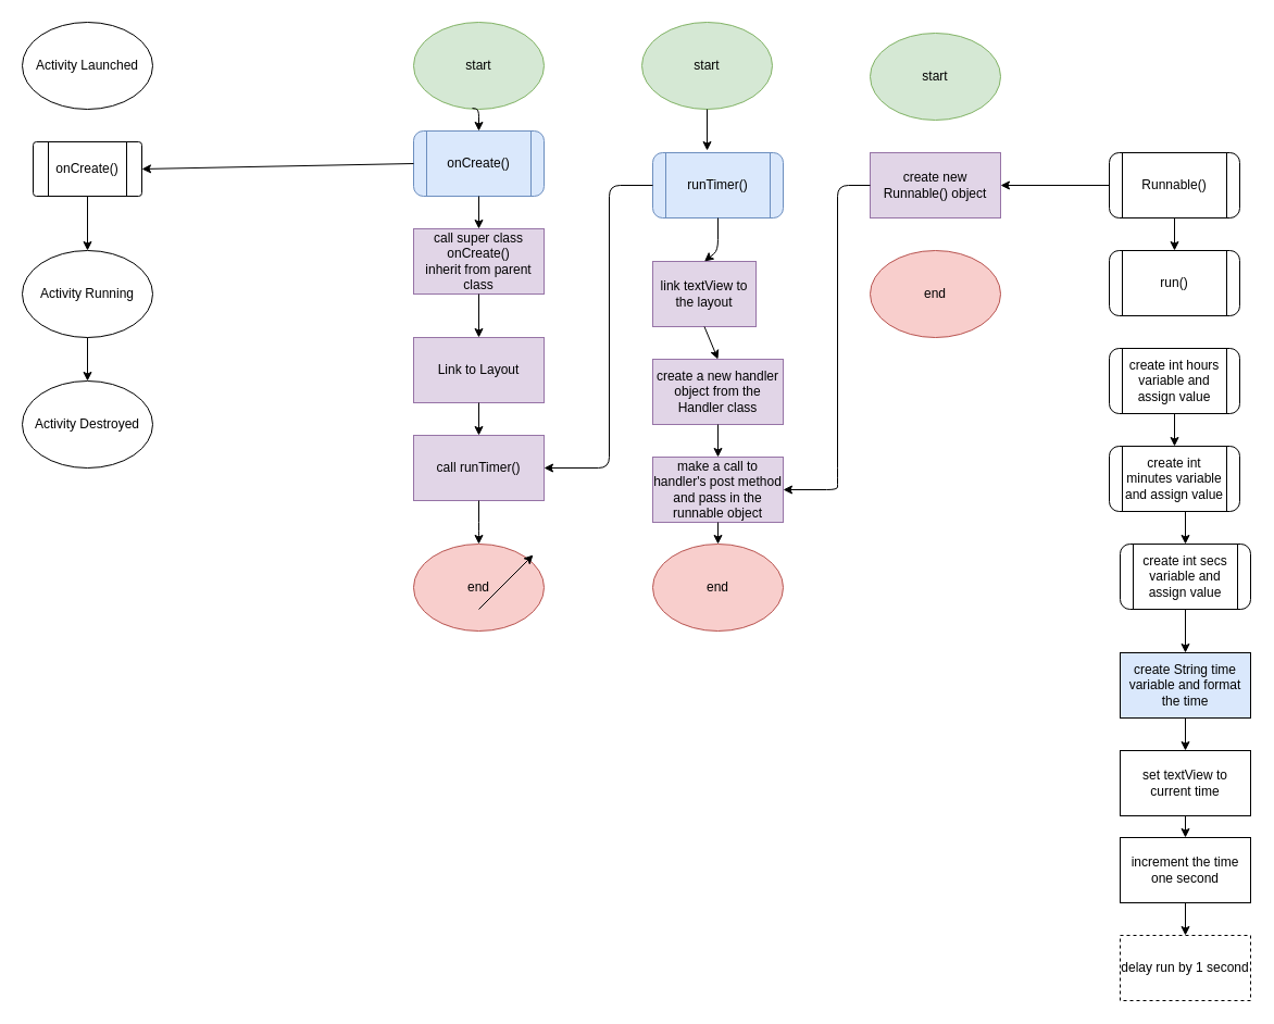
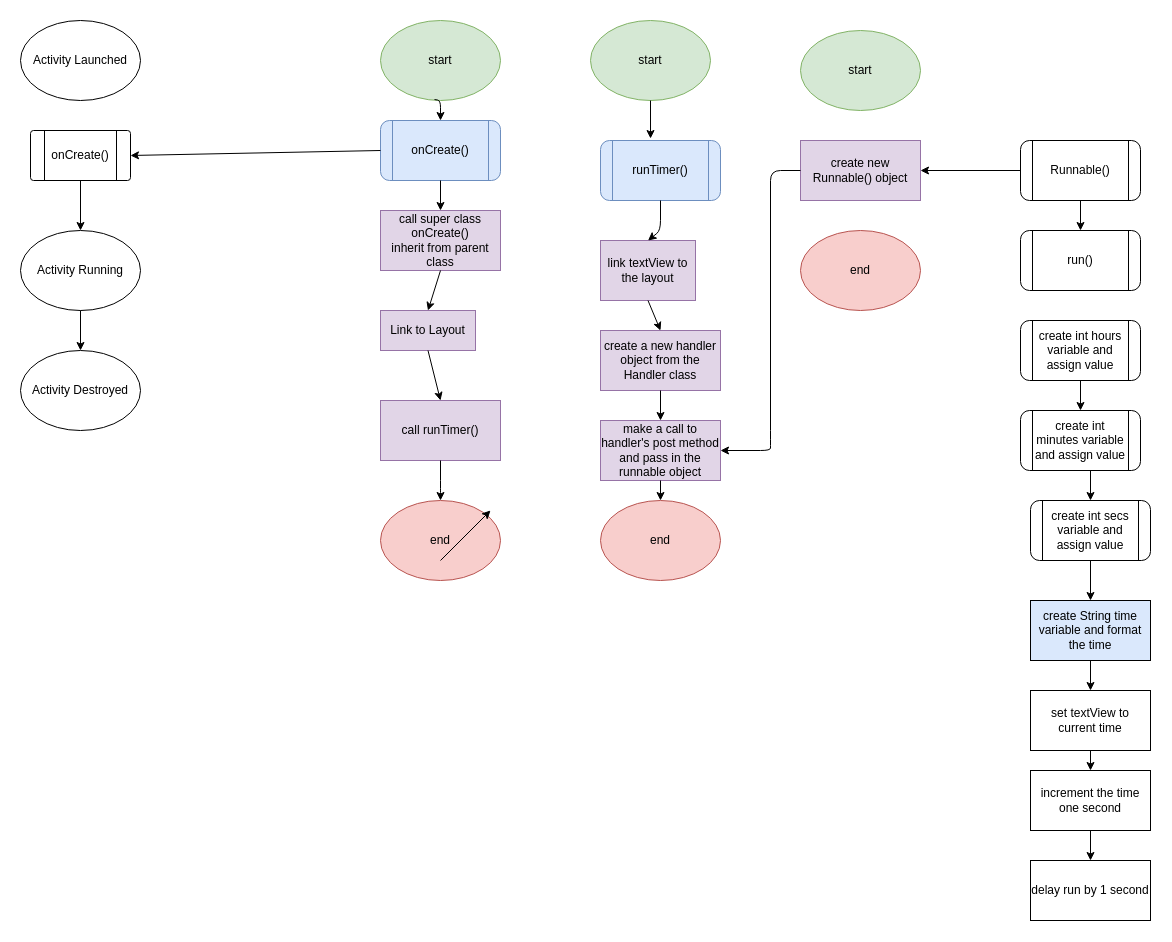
  <mxCell id="0" />
  <mxCell id="1" parent="0" />
  <mxCell id="2" value="Activity Launched" style="ellipse;whiteSpace=wrap;html=1;" vertex="1" parent="1"><mxGeometry x="20" y="20" width="120" height="80" as="geometry" /></mxCell>
  <mxCell id="3" value="Activity Running" style="ellipse;whiteSpace=wrap;html=1;" vertex="1" parent="1"><mxGeometry x="20" y="230" width="120" height="80" as="geometry" /></mxCell>
  <mxCell id="4" value="Activity Destroyed" style="ellipse;whiteSpace=wrap;html=1;" vertex="1" parent="1"><mxGeometry x="20" y="350" width="120" height="80" as="geometry" /></mxCell>
  <mxCell id="5" value="" style="endArrow=classic;html=1;" edge="1" parent="1" source="3" target="4"><mxGeometry width="50" height="50" relative="1" as="geometry"><mxPoint x="10" y="330" as="sourcePoint" /><mxPoint x="60" y="280" as="targetPoint" /></mxGeometry></mxCell>
  <mxCell id="6" value="" style="edgeStyle=orthogonalEdgeStyle;rounded=0;orthogonalLoop=1;jettySize=auto;html=1;" edge="1" parent="1" source="7" target="3"><mxGeometry relative="1" as="geometry" /></mxCell>
  <mxCell id="7" value="onCreate()" style="verticalLabelPosition=middle;verticalAlign=middle;html=1;shape=process;whiteSpace=wrap;rounded=1;size=0.14;arcSize=6;labelPosition=center;align=center;" vertex="1" parent="1"><mxGeometry x="30" y="130" width="100" height="50" as="geometry" /></mxCell>
  <mxCell id="8" value="start" style="ellipse;whiteSpace=wrap;html=1;rounded=1;fillColor=#d5e8d4;strokeColor=#82b366;" vertex="1" parent="1"><mxGeometry x="380" y="20" width="120" height="80" as="geometry" /></mxCell>
  <mxCell id="9" value="onCreate()" style="shape=process;whiteSpace=wrap;html=1;backgroundOutline=1;rounded=1;fillColor=#dae8fc;strokeColor=#6c8ebf;" vertex="1" parent="1"><mxGeometry x="380" y="120" width="120" height="60" as="geometry" /></mxCell>
  <mxCell id="10" value="call super class&lt;br&gt;onCreate()&lt;br&gt;inherit from parent class" style="rounded=0;whiteSpace=wrap;html=1;fillColor=#e1d5e7;strokeColor=#9673a6;" vertex="1" parent="1"><mxGeometry x="380" y="210" width="120" height="60" as="geometry" /></mxCell>
- <mxCell id="11" value="Link to Layout" style="rounded=0;whiteSpace=wrap;html=1;fillColor=#e1d5e7;strokeColor=#9673a6;" vertex="1" parent="1"><mxGeometry x="380" y="310" width="120" height="60" as="geometry" /></mxCell>
+ <mxCell id="11" value="Link to Layout" style="rounded=0;whiteSpace=wrap;html=1;fillColor=#e1d5e7;strokeColor=#9673a6;" vertex="1" parent="1"><mxGeometry x="380" y="310" width="95" height="40" as="geometry" /></mxCell>
  <mxCell id="12" value="" style="endArrow=classic;html=1;exitX=0.45;exitY=0.988;exitDx=0;exitDy=0;exitPerimeter=0;" edge="1" parent="1" source="8" target="9"><mxGeometry width="50" height="50" relative="1" as="geometry"><mxPoint x="430" y="140" as="sourcePoint" /><mxPoint x="480" y="90" as="targetPoint" /><Array as="points"><mxPoint x="440" y="100" /></Array></mxGeometry></mxCell>
  <mxCell id="13" value="" style="endArrow=classic;html=1;entryX=0.5;entryY=0;entryDx=0;entryDy=0;exitX=0.5;exitY=1;exitDx=0;exitDy=0;" edge="1" parent="1" source="9" target="10"><mxGeometry width="50" height="50" relative="1" as="geometry"><mxPoint x="330" y="230" as="sourcePoint" /><mxPoint x="380" y="180" as="targetPoint" /></mxGeometry></mxCell>
  <mxCell id="14" value="" style="endArrow=classic;html=1;exitX=0.5;exitY=1;exitDx=0;exitDy=0;entryX=0.5;entryY=0;entryDx=0;entryDy=0;" edge="1" parent="1" source="10" target="11"><mxGeometry width="50" height="50" relative="1" as="geometry"><mxPoint x="430" y="360" as="sourcePoint" /><mxPoint x="480" y="310" as="targetPoint" /></mxGeometry></mxCell>
  <mxCell id="15" value="call runTimer()" style="rounded=0;whiteSpace=wrap;html=1;fillColor=#e1d5e7;strokeColor=#9673a6;" vertex="1" parent="1"><mxGeometry x="380" y="400" width="120" height="60" as="geometry" /></mxCell>
  <mxCell id="16" value="" style="endArrow=classic;html=1;entryX=0.5;entryY=0;entryDx=0;entryDy=0;exitX=0.5;exitY=1;exitDx=0;exitDy=0;" edge="1" parent="1" source="11" target="15"><mxGeometry width="50" height="50" relative="1" as="geometry"><mxPoint x="280" y="370" as="sourcePoint" /><mxPoint x="330" y="320" as="targetPoint" /></mxGeometry></mxCell>
  <mxCell id="17" value="end" style="ellipse;whiteSpace=wrap;html=1;rounded=1;fillColor=#f8cecc;strokeColor=#b85450;" vertex="1" parent="1"><mxGeometry x="380" y="500" width="120" height="80" as="geometry" /></mxCell>
  <mxCell id="18" value="" style="endArrow=classic;html=1;entryX=0.5;entryY=0;entryDx=0;entryDy=0;exitX=0.5;exitY=1;exitDx=0;exitDy=0;" edge="1" parent="1" source="15" target="17"><mxGeometry width="50" height="50" relative="1" as="geometry"><mxPoint x="440" y="480" as="sourcePoint" /><mxPoint x="330" y="320" as="targetPoint" /><Array as="points"><mxPoint x="440" y="490" /></Array></mxGeometry></mxCell>
  <mxCell id="19" value="" style="endArrow=classic;html=1;entryX=1;entryY=0.5;entryDx=0;entryDy=0;exitX=0;exitY=0.5;exitDx=0;exitDy=0;" edge="1" parent="1" source="9" target="7"><mxGeometry width="50" height="50" relative="1" as="geometry"><mxPoint x="370" y="150" as="sourcePoint" /><mxPoint x="230" y="150" as="targetPoint" /></mxGeometry></mxCell>
  <mxCell id="20" value="start" style="ellipse;whiteSpace=wrap;html=1;rounded=1;fillColor=#d5e8d4;strokeColor=#82b366;" vertex="1" parent="1"><mxGeometry x="590" y="20" width="120" height="80" as="geometry" /></mxCell>
  <mxCell id="21" value="runTimer()" style="shape=process;whiteSpace=wrap;html=1;backgroundOutline=1;rounded=1;fillColor=#dae8fc;strokeColor=#6c8ebf;" vertex="1" parent="1"><mxGeometry x="600" y="140" width="120" height="60" as="geometry" /></mxCell>
  <mxCell id="22" value="link textView to the layout" style="rounded=0;whiteSpace=wrap;html=1;fillColor=#e1d5e7;strokeColor=#9673a6;" vertex="1" parent="1"><mxGeometry x="600" y="240" width="95" height="60" as="geometry" /></mxCell>
  <mxCell id="23" value="" style="endArrow=classic;html=1;entryX=0.417;entryY=-0.033;entryDx=0;entryDy=0;entryPerimeter=0;" edge="1" parent="1" source="20" target="21"><mxGeometry width="50" height="50" relative="1" as="geometry"><mxPoint x="650" y="130" as="sourcePoint" /><mxPoint x="700" y="80" as="targetPoint" /></mxGeometry></mxCell>
  <mxCell id="24" value="" style="endArrow=classic;html=1;entryX=0.5;entryY=0;entryDx=0;entryDy=0;exitX=0.5;exitY=1;exitDx=0;exitDy=0;" edge="1" parent="1" source="21" target="22"><mxGeometry width="50" height="50" relative="1" as="geometry"><mxPoint x="610" y="230" as="sourcePoint" /><mxPoint x="660" y="180" as="targetPoint" /><Array as="points"><mxPoint x="660" y="230" /></Array></mxGeometry></mxCell>
  <mxCell id="25" value="create a new handler object from the Handler class" style="rounded=0;whiteSpace=wrap;html=1;fillColor=#e1d5e7;strokeColor=#9673a6;" vertex="1" parent="1"><mxGeometry x="600" y="330" width="120" height="60" as="geometry" /></mxCell>
  <mxCell id="26" value="" style="endArrow=classic;html=1;entryX=0.5;entryY=0;entryDx=0;entryDy=0;exitX=0.5;exitY=1;exitDx=0;exitDy=0;" edge="1" parent="1" source="22" target="25"><mxGeometry width="50" height="50" relative="1" as="geometry"><mxPoint x="520" y="330" as="sourcePoint" /><mxPoint x="570" y="280" as="targetPoint" /></mxGeometry></mxCell>
  <mxCell id="27" value="make a call to handler's post method and pass in the runnable object" style="rounded=0;whiteSpace=wrap;html=1;fillColor=#e1d5e7;strokeColor=#9673a6;" vertex="1" parent="1"><mxGeometry x="600" y="420" width="120" height="60" as="geometry" /></mxCell>
  <mxCell id="28" value="" style="endArrow=classic;html=1;entryX=0.5;entryY=0;entryDx=0;entryDy=0;exitX=0.5;exitY=1;exitDx=0;exitDy=0;" edge="1" parent="1" source="25" target="27"><mxGeometry width="50" height="50" relative="1" as="geometry"><mxPoint x="520" y="420" as="sourcePoint" /><mxPoint x="570" y="370" as="targetPoint" /></mxGeometry></mxCell>
  <mxCell id="29" value="end" style="ellipse;whiteSpace=wrap;html=1;rounded=1;fillColor=#f8cecc;strokeColor=#b85450;" vertex="1" parent="1"><mxGeometry x="600" y="500" width="120" height="80" as="geometry" /></mxCell>
  <mxCell id="30" value="" style="endArrow=classic;html=1;exitX=0.5;exitY=1;exitDx=0;exitDy=0;entryX=0.5;entryY=0;entryDx=0;entryDy=0;" edge="1" parent="1" source="27" target="29"><mxGeometry width="50" height="50" relative="1" as="geometry"><mxPoint x="540" y="520" as="sourcePoint" /><mxPoint x="590" y="470" as="targetPoint" /></mxGeometry></mxCell>
  <mxCell id="31" value="start" style="ellipse;whiteSpace=wrap;html=1;rounded=1;fillColor=#d5e8d4;strokeColor=#82b366;" vertex="1" parent="1"><mxGeometry x="800" y="30" width="120" height="80" as="geometry" /></mxCell>
- <mxCell id="32" value="" style="endArrow=classic;html=1;exitX=0;exitY=0.5;exitDx=0;exitDy=0;entryX=1;entryY=0.5;entryDx=0;entryDy=0;" edge="1" parent="1" source="21" target="15"><mxGeometry width="50" height="50" relative="1" as="geometry"><mxPoint x="540" y="220" as="sourcePoint" /><mxPoint x="590" y="170" as="targetPoint" /><Array as="points"><mxPoint x="560" y="170" /><mxPoint x="560" y="430" /></Array></mxGeometry></mxCell>
  <mxCell id="33" value="create new Runnable() object" style="rounded=0;whiteSpace=wrap;html=1;fillColor=#e1d5e7;strokeColor=#9673a6;" vertex="1" parent="1"><mxGeometry x="800" y="140" width="120" height="60" as="geometry" /></mxCell>
  <mxCell id="34" value="" style="endArrow=classic;html=1;" edge="1" parent="1"><mxGeometry width="50" height="50" relative="1" as="geometry"><mxPoint x="440" y="560" as="sourcePoint" /><mxPoint x="490" y="510" as="targetPoint" /></mxGeometry></mxCell>
  <mxCell id="35" value="" style="endArrow=classic;html=1;entryX=1;entryY=0.5;entryDx=0;entryDy=0;exitX=0;exitY=0.5;exitDx=0;exitDy=0;" edge="1" parent="1" source="33" target="27"><mxGeometry width="50" height="50" relative="1" as="geometry"><mxPoint x="810" y="270" as="sourcePoint" /><mxPoint x="860" y="220" as="targetPoint" /><Array as="points"><mxPoint x="770" y="170" /><mxPoint x="770" y="440" /><mxPoint x="770" y="450" /></Array></mxGeometry></mxCell>
  <mxCell id="36" value="end" style="ellipse;whiteSpace=wrap;html=1;rounded=1;fillColor=#f8cecc;strokeColor=#b85450;" vertex="1" parent="1"><mxGeometry x="800" y="230" width="120" height="80" as="geometry" /></mxCell>
  <mxCell id="37" value="Runnable()" style="shape=process;whiteSpace=wrap;html=1;backgroundOutline=1;rounded=1;" vertex="1" parent="1"><mxGeometry x="1020" y="140" width="120" height="60" as="geometry" /></mxCell>
  <mxCell id="38" value="run()" style="shape=process;whiteSpace=wrap;html=1;backgroundOutline=1;rounded=1;" vertex="1" parent="1"><mxGeometry x="1020" y="230" width="120" height="60" as="geometry" /></mxCell>
  <mxCell id="39" value="" style="endArrow=classic;html=1;exitX=0;exitY=0.5;exitDx=0;exitDy=0;entryX=1;entryY=0.5;entryDx=0;entryDy=0;" edge="1" parent="1" source="37" target="33"><mxGeometry width="50" height="50" relative="1" as="geometry"><mxPoint x="940" y="180" as="sourcePoint" /><mxPoint x="990" y="130" as="targetPoint" /></mxGeometry></mxCell>
  <mxCell id="40" value="" style="endArrow=classic;html=1;entryX=0.5;entryY=0;entryDx=0;entryDy=0;exitX=0.5;exitY=1;exitDx=0;exitDy=0;" edge="1" parent="1" source="37" target="38"><mxGeometry width="50" height="50" relative="1" as="geometry"><mxPoint x="960" y="250" as="sourcePoint" /><mxPoint x="1010" y="200" as="targetPoint" /></mxGeometry></mxCell>
  <mxCell id="41" value="create int hours variable and assign value" style="shape=process;whiteSpace=wrap;html=1;backgroundOutline=1;rounded=1;" vertex="1" parent="1"><mxGeometry x="1020" y="320" width="120" height="60" as="geometry" /></mxCell>
  <mxCell id="42" style="edgeStyle=orthogonalEdgeStyle;rounded=0;orthogonalLoop=1;jettySize=auto;html=1;exitX=0.5;exitY=1;exitDx=0;exitDy=0;entryX=0.5;entryY=0;entryDx=0;entryDy=0;" edge="1" parent="1" source="43" target="45"><mxGeometry relative="1" as="geometry" /></mxCell>
  <mxCell id="43" value="create int minutes variable and assign value" style="shape=process;whiteSpace=wrap;html=1;backgroundOutline=1;rounded=1;" vertex="1" parent="1"><mxGeometry x="1020" y="410" width="120" height="60" as="geometry" /></mxCell>
  <mxCell id="44" style="edgeStyle=orthogonalEdgeStyle;rounded=0;orthogonalLoop=1;jettySize=auto;html=1;exitX=0.5;exitY=1;exitDx=0;exitDy=0;" edge="1" parent="1" source="45" target="48"><mxGeometry relative="1" as="geometry" /></mxCell>
  <mxCell id="45" value="create int secs variable and assign value" style="shape=process;whiteSpace=wrap;html=1;backgroundOutline=1;rounded=1;" vertex="1" parent="1"><mxGeometry x="1030" y="500" width="120" height="60" as="geometry" /></mxCell>
  <mxCell id="46" value="" style="endArrow=classic;html=1;" edge="1" parent="1" source="41" target="43"><mxGeometry width="50" height="50" relative="1" as="geometry"><mxPoint x="1070" y="430" as="sourcePoint" /><mxPoint x="1120" y="380" as="targetPoint" /></mxGeometry></mxCell>
  <mxCell id="47" style="edgeStyle=orthogonalEdgeStyle;rounded=0;orthogonalLoop=1;jettySize=auto;html=1;exitX=0.5;exitY=1;exitDx=0;exitDy=0;" edge="1" parent="1" source="48" target="50"><mxGeometry relative="1" as="geometry" /></mxCell>
  <mxCell id="48" value="create String time variable and format the time" style="rounded=0;whiteSpace=wrap;html=1;fillColor=#dae8fc;" vertex="1" parent="1"><mxGeometry x="1030" y="600" width="120" height="60" as="geometry" /></mxCell>
  <mxCell id="49" style="edgeStyle=orthogonalEdgeStyle;rounded=0;orthogonalLoop=1;jettySize=auto;html=1;exitX=0.5;exitY=1;exitDx=0;exitDy=0;entryX=0.5;entryY=0;entryDx=0;entryDy=0;" edge="1" parent="1" source="50" target="52"><mxGeometry relative="1" as="geometry" /></mxCell>
  <mxCell id="50" value="set textView to current time" style="rounded=0;whiteSpace=wrap;html=1;" vertex="1" parent="1"><mxGeometry x="1030" y="690" width="120" height="60" as="geometry" /></mxCell>
  <mxCell id="51" style="edgeStyle=orthogonalEdgeStyle;rounded=0;orthogonalLoop=1;jettySize=auto;html=1;exitX=0.5;exitY=1;exitDx=0;exitDy=0;entryX=0.5;entryY=0;entryDx=0;entryDy=0;" edge="1" parent="1" source="52" target="53"><mxGeometry relative="1" as="geometry" /></mxCell>
  <mxCell id="52" value="increment the time one second" style="rounded=0;whiteSpace=wrap;html=1;" vertex="1" parent="1"><mxGeometry x="1030" y="770" width="120" height="60" as="geometry" /></mxCell>
- <mxCell id="53" value="delay run by 1 second" style="rounded=0;whiteSpace=wrap;html=1;dashed=1;" vertex="1" parent="1"><mxGeometry x="1030" y="860" width="120" height="60" as="geometry" /></mxCell>
+ <mxCell id="53" value="delay run by 1 second" style="rounded=0;whiteSpace=wrap;html=1;" vertex="1" parent="1"><mxGeometry x="1030" y="860" width="120" height="60" as="geometry" /></mxCell>
